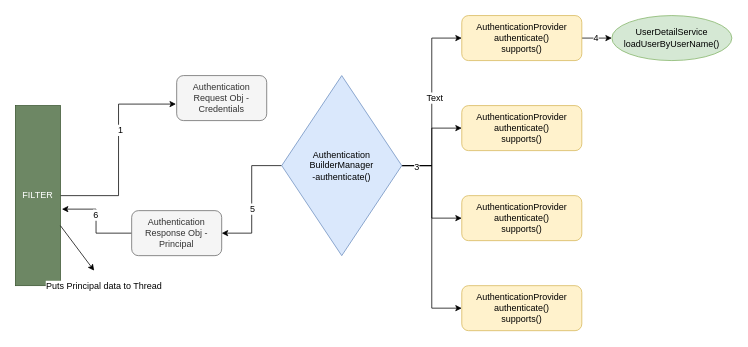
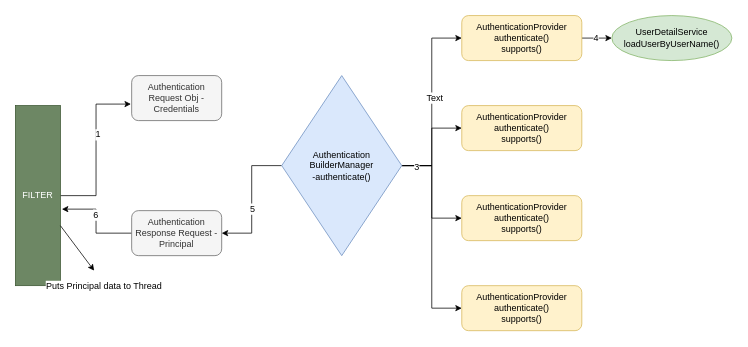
  <mxCell id="0" />
  <mxCell id="1" parent="0" />
- <mxCell id="2" value="Authentication Request Obj - Credentials" style="rounded=1;whiteSpace=wrap;html=1;fillColor=#f5f5f5;strokeColor=#666666;fontColor=#333333;" vertex="1" parent="1"><mxGeometry x="235" y="100" width="120" height="60" as="geometry" /></mxCell>
+ <mxCell id="2" value="Authentication Request Obj - Credentials" style="rounded=1;whiteSpace=wrap;html=1;fillColor=#f5f5f5;strokeColor=#666666;fontColor=#333333;" vertex="1" parent="1"><mxGeometry x="175" y="100" width="120" height="60" as="geometry" /></mxCell>
  <mxCell id="3" style="edgeStyle=orthogonalEdgeStyle;rounded=0;orthogonalLoop=1;jettySize=auto;html=1;entryX=0;entryY=0.5;entryDx=0;entryDy=0;" edge="1" parent="1" source="11" target="16"><mxGeometry relative="1" as="geometry" /></mxCell>
  <mxCell id="4" style="edgeStyle=orthogonalEdgeStyle;rounded=0;orthogonalLoop=1;jettySize=auto;html=1;entryX=0;entryY=0.5;entryDx=0;entryDy=0;" edge="1" parent="1" source="11" target="17"><mxGeometry relative="1" as="geometry" /></mxCell>
  <mxCell id="5" style="edgeStyle=orthogonalEdgeStyle;rounded=0;orthogonalLoop=1;jettySize=auto;html=1;entryX=0;entryY=0.5;entryDx=0;entryDy=0;" edge="1" parent="1" source="11" target="14"><mxGeometry relative="1" as="geometry" /></mxCell>
  <mxCell id="6" value="Text" style="text;html=1;align=center;verticalAlign=middle;resizable=0;points=[];labelBackgroundColor=#ffffff;" vertex="1" connectable="0" parent="5"><mxGeometry x="0.048" y="-3" relative="1" as="geometry"><mxPoint as="offset" /></mxGeometry></mxCell>
  <mxCell id="7" style="edgeStyle=orthogonalEdgeStyle;rounded=0;orthogonalLoop=1;jettySize=auto;html=1;entryX=0;entryY=0.5;entryDx=0;entryDy=0;" edge="1" parent="1" source="11" target="15"><mxGeometry relative="1" as="geometry" /></mxCell>
  <mxCell id="8" value="3" style="text;html=1;align=center;verticalAlign=middle;resizable=0;points=[];labelBackgroundColor=#ffffff;" vertex="1" connectable="0" parent="7"><mxGeometry x="-0.708" y="-1" relative="1" as="geometry"><mxPoint as="offset" /></mxGeometry></mxCell>
  <mxCell id="9" style="edgeStyle=orthogonalEdgeStyle;rounded=0;orthogonalLoop=1;jettySize=auto;html=1;entryX=1;entryY=0.5;entryDx=0;entryDy=0;" edge="1" parent="1" source="11" target="21"><mxGeometry relative="1" as="geometry" /></mxCell>
  <mxCell id="10" value="5" style="text;html=1;align=center;verticalAlign=middle;resizable=0;points=[];labelBackgroundColor=#ffffff;" vertex="1" connectable="0" parent="9"><mxGeometry x="0.141" relative="1" as="geometry"><mxPoint as="offset" /></mxGeometry></mxCell>
  <mxCell id="11" value="Authentication&lt;br&gt;BuilderManager&lt;br&gt;-authenticate()" style="rhombus;whiteSpace=wrap;html=1;fillColor=#dae8fc;strokeColor=#6c8ebf;" vertex="1" parent="1"><mxGeometry x="375" y="100" width="160" height="240" as="geometry" /></mxCell>
  <mxCell id="12" style="edgeStyle=orthogonalEdgeStyle;rounded=0;orthogonalLoop=1;jettySize=auto;html=1;entryX=0;entryY=0.5;entryDx=0;entryDy=0;" edge="1" parent="1" source="14" target="18"><mxGeometry relative="1" as="geometry" /></mxCell>
  <mxCell id="13" value="4" style="text;html=1;align=center;verticalAlign=middle;resizable=0;points=[];labelBackgroundColor=#ffffff;" vertex="1" connectable="0" parent="12"><mxGeometry x="-0.1" relative="1" as="geometry"><mxPoint as="offset" /></mxGeometry></mxCell>
  <mxCell id="14" value="AuthenticationProvider&lt;br&gt;authenticate()&lt;br&gt;supports()" style="rounded=1;whiteSpace=wrap;html=1;fillColor=#fff2cc;strokeColor=#d6b656;" vertex="1" parent="1"><mxGeometry x="615" y="20" width="160" height="60" as="geometry" /></mxCell>
  <mxCell id="15" value="&lt;span style=&quot;white-space: normal&quot;&gt;AuthenticationProvider&lt;/span&gt;&lt;br style=&quot;white-space: normal&quot;&gt;&lt;span style=&quot;white-space: normal&quot;&gt;authenticate()&lt;/span&gt;&lt;br style=&quot;white-space: normal&quot;&gt;&lt;span style=&quot;white-space: normal&quot;&gt;supports()&lt;/span&gt;" style="rounded=1;whiteSpace=wrap;html=1;fillColor=#fff2cc;strokeColor=#d6b656;" vertex="1" parent="1"><mxGeometry x="615" y="140" width="160" height="60" as="geometry" /></mxCell>
  <mxCell id="16" value="&lt;span style=&quot;white-space: normal&quot;&gt;AuthenticationProvider&lt;/span&gt;&lt;br style=&quot;white-space: normal&quot;&gt;&lt;span style=&quot;white-space: normal&quot;&gt;authenticate()&lt;/span&gt;&lt;br style=&quot;white-space: normal&quot;&gt;&lt;span style=&quot;white-space: normal&quot;&gt;supports()&lt;/span&gt;" style="rounded=1;whiteSpace=wrap;html=1;fillColor=#fff2cc;strokeColor=#d6b656;" vertex="1" parent="1"><mxGeometry x="615" y="260" width="160" height="60" as="geometry" /></mxCell>
  <mxCell id="17" value="&lt;span style=&quot;white-space: normal&quot;&gt;AuthenticationProvider&lt;/span&gt;&lt;br style=&quot;white-space: normal&quot;&gt;&lt;span style=&quot;white-space: normal&quot;&gt;authenticate()&lt;/span&gt;&lt;br style=&quot;white-space: normal&quot;&gt;&lt;span style=&quot;white-space: normal&quot;&gt;supports()&lt;/span&gt;" style="rounded=1;whiteSpace=wrap;html=1;fillColor=#fff2cc;strokeColor=#d6b656;" vertex="1" parent="1"><mxGeometry x="615" y="380" width="160" height="60" as="geometry" /></mxCell>
  <mxCell id="18" value="UserDetailService&lt;br&gt;loadUserByUserName()" style="ellipse;whiteSpace=wrap;html=1;fillColor=#d5e8d4;strokeColor=#82b366;" vertex="1" parent="1"><mxGeometry x="815" y="20" width="160" height="60" as="geometry" /></mxCell>
  <mxCell id="19" style="edgeStyle=orthogonalEdgeStyle;rounded=0;orthogonalLoop=1;jettySize=auto;html=1;entryX=0.575;entryY=-0.033;entryDx=0;entryDy=0;entryPerimeter=0;" edge="1" parent="1" source="21" target="24"><mxGeometry relative="1" as="geometry" /></mxCell>
  <mxCell id="20" value="6" style="text;html=1;align=center;verticalAlign=middle;resizable=0;points=[];labelBackgroundColor=#ffffff;" vertex="1" connectable="0" parent="19"><mxGeometry x="0.153" y="1" relative="1" as="geometry"><mxPoint as="offset" /></mxGeometry></mxCell>
- <mxCell id="21" value="Authentication Response Obj - Principal" style="rounded=1;whiteSpace=wrap;html=1;fillColor=#f5f5f5;strokeColor=#666666;fontColor=#333333;" vertex="1" parent="1"><mxGeometry x="175" y="280" width="120" height="60" as="geometry" /></mxCell>
+ <mxCell id="21" value="Authentication Response Request - Principal" style="rounded=1;whiteSpace=wrap;html=1;fillColor=#f5f5f5;strokeColor=#666666;fontColor=#333333;" vertex="1" parent="1"><mxGeometry x="175" y="280" width="120" height="60" as="geometry" /></mxCell>
  <mxCell id="22" style="edgeStyle=orthogonalEdgeStyle;rounded=0;orthogonalLoop=1;jettySize=auto;html=1;entryX=-0.008;entryY=0.633;entryDx=0;entryDy=0;entryPerimeter=0;" edge="1" parent="1" source="24" target="2"><mxGeometry relative="1" as="geometry" /></mxCell>
  <mxCell id="23" value="1" style="text;html=1;align=center;verticalAlign=middle;resizable=0;points=[];labelBackgroundColor=#ffffff;" vertex="1" connectable="0" parent="22"><mxGeometry x="0.193" y="-2" relative="1" as="geometry"><mxPoint as="offset" /></mxGeometry></mxCell>
  <mxCell id="24" value="FILTER" style="rounded=0;whiteSpace=wrap;html=1;direction=south;fillColor=#6d8764;strokeColor=#3A5431;fontColor=#ffffff;" vertex="1" parent="1"><mxGeometry x="20" y="140" width="60" height="240" as="geometry" /></mxCell>
  <mxCell id="25" value="" style="endArrow=classic;html=1;" edge="1" parent="1" source="24"><mxGeometry width="50" height="50" relative="1" as="geometry"><mxPoint x="65" y="390" as="sourcePoint" /><mxPoint x="125" y="360" as="targetPoint" /></mxGeometry></mxCell>
  <mxCell id="26" value="Puts Principal data to Thread" style="text;html=1;align=center;verticalAlign=middle;resizable=0;points=[];labelBackgroundColor=#ffffff;" vertex="1" connectable="0" parent="25"><mxGeometry x="0.271" relative="1" as="geometry"><mxPoint x="28.25" y="41.93" as="offset" /></mxGeometry></mxCell>
